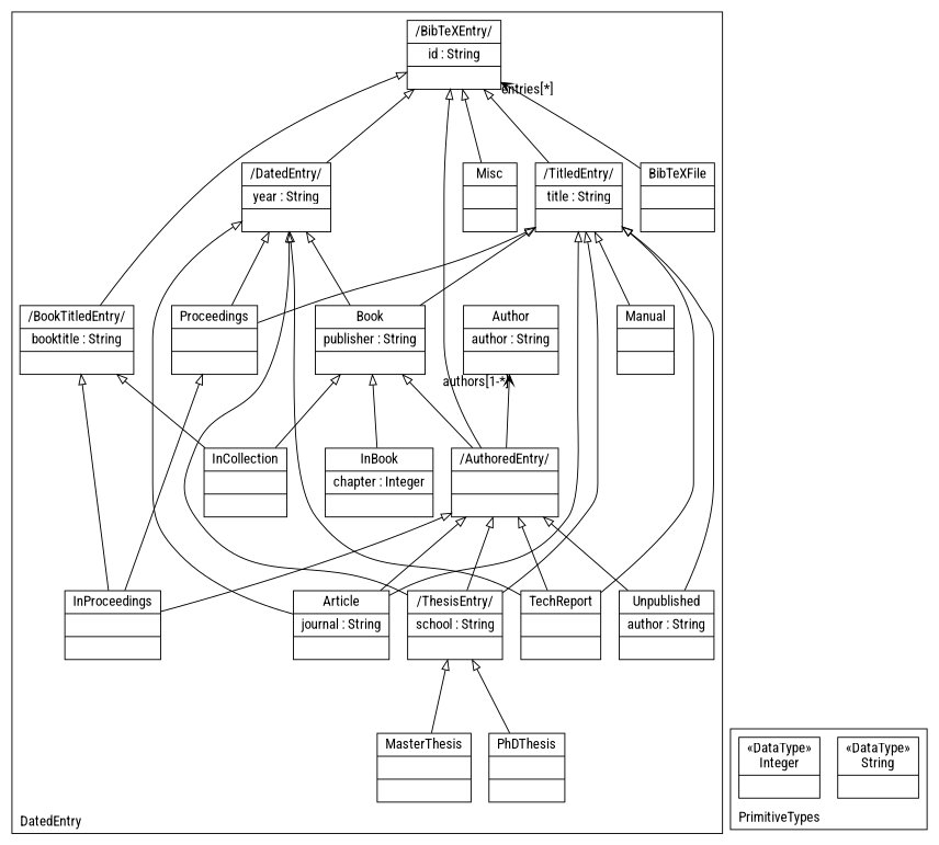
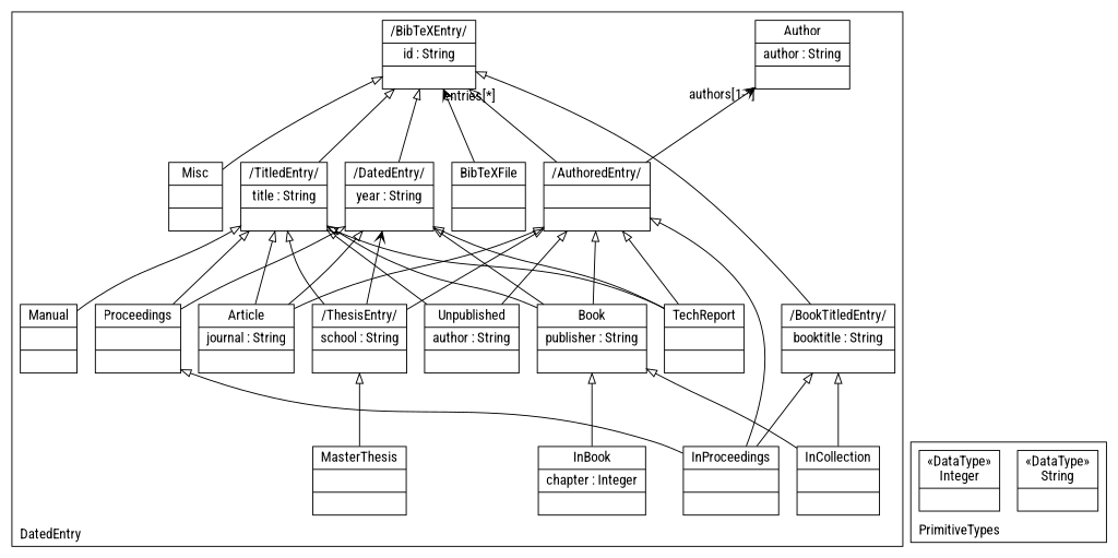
  digraph {
    compound=true
    fontname="Roboto Condensed"
    labeljust=l
    labelloc=t
    nodeSep=0.75
    rankdir=BT
    node [fontname="Roboto Condensed" shape=record]
    edge [arrowhead=onormal constraint=true fontname="Roboto Condensed" group=TitledEntry minlen=2]
    n1 [label="{BibTeXFile| | }"]
    n2 [label="{/BibTeXEntry/|id : String| }"]
    n3 [label="{Author|author : String| }"]
    n4 [label="{/AuthoredEntry/| | }"]
    n5 [label="{/DatedEntry/|year : String| }"]
    n6 [label="{/TitledEntry/|title : String| }"]
    n7 [label="{/BookTitledEntry/|booktitle : String| }"]
    n8 [label="{Article|journal : String| }"]
    n9 [label="{TechReport| | }"]
    n10 [label="{Unpublished|author : String| }"]
    n11 [label="{Manual| | }"]
    n12 [label="{Proceedings| | }"]
    n13 [label="{InProceedings| | }"]
    n14 [label="{Book|publisher : String| }"]
    n15 [label="{InCollection| | }"]
    n16 [label="{InBook|chapter : Integer| }"]
    n17 [label="{Misc| | }"]
    n18 [label="{/ThesisEntry/|school : String| }"]
-   n19 [label="{PhDThesis| | }"]
    n20 [label="{MasterThesis| | }"]
    n21 [label="{&#171;DataType&#187;\nString|}"]
    n22 [label="{&#171;DataType&#187;\nInteger|}"]
    subgraph cluster_1 {
      color=black
      label=DatedEntry
      n1
      n2
      n3
      n4
      n5
      n6
      n7
      n8
      n9
      n10
      n11
      n12
      n13
      n14
      n15
      n16
      n17
      n18
-     n19
      n20
    }
    subgraph cluster_2 {
      color=black
      label=PrimitiveTypes
      n21
      n22
    }
    n1 -> n2 [arrowhead=vee arrowtail=diamond group=BibTeXEntry headlabel="entries[*]"]
    n4 -> n2 [group=BibTeXEntry]
    n4 -> n3 [arrowhead=vee arrowtail=diamond group=Author headlabel="authors[1-*]"]
    n5 -> n2 [group=BibTeXEntry]
    n6 -> n2 [group=BibTeXEntry]
    n7 -> n2 [group=BibTeXEntry]
    n8 -> n4 [group=AuthoredEntry]
    n8 -> n5 [group=DatedEntry]
    n8 -> n6
    n9 -> n4 [group=AuthoredEntry]
    n9 -> n5 [group=DatedEntry]
    n9 -> n6
    n10 -> n4 [group=AuthoredEntry]
    n10 -> n6
    n11 -> n6
    n12 -> n5 [group=DatedEntry]
    n12 -> n6
    n13 -> n4 [group=AuthoredEntry]
    n13 -> n7 [group=BookTitledEntry]
    n13 -> n12 [group=Proceedings]
-   n4 -> n14 [group=AuthoredEntry]
+   n14 -> n4 [group=AuthoredEntry]
    n14 -> n5 [group=DatedEntry]
    n14 -> n6
    n15 -> n7 [group=BookTitledEntry]
    n15 -> n14 [group=Book]
    n16 -> n14 [group=Book]
    n17 -> n2 [group=BibTeXEntry]
    n18 -> n4 [group=AuthoredEntry]
-   n18 -> n5 [group=DatedEntry]
+   n18 -> n5 [arrowhead=vee group=DatedEntry]
    n18 -> n6
-   n19 -> n18 [group=ThesisEntry]
    n20 -> n18 [group=ThesisEntry]
  }
